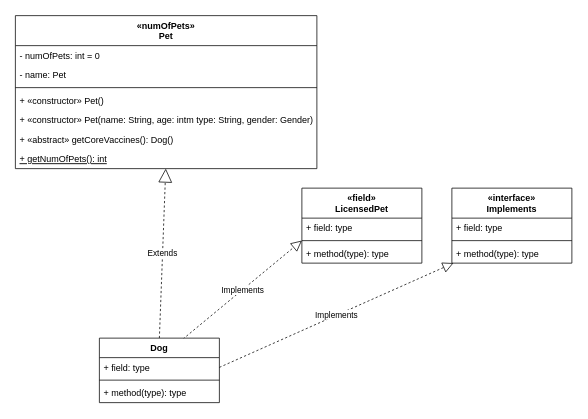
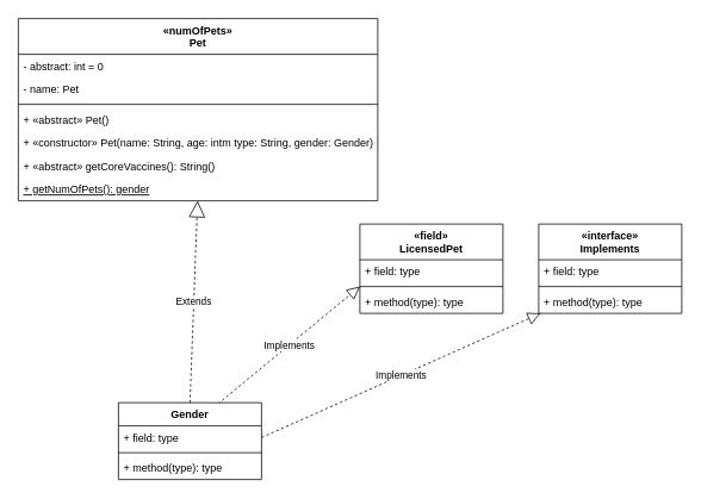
  <mxCell id="0" />
  <mxCell id="1" parent="0" />
  <mxCell id="2" value="«numOfPets»&#10;Pet" style="swimlane;fontStyle=1;align=center;verticalAlign=top;childLayout=stackLayout;horizontal=1;startSize=40;horizontalStack=0;resizeParent=1;resizeParentMax=0;resizeLast=0;collapsible=1;marginBottom=0;" parent="1" vertex="1"><mxGeometry x="20" y="20" width="402" height="204" as="geometry" /></mxCell>
- <mxCell id="3" value="- numOfPets: int = 0" style="text;strokeColor=none;fillColor=none;align=left;verticalAlign=top;spacingLeft=4;spacingRight=4;overflow=hidden;rotatable=0;points=[[0,0.5],[1,0.5]];portConstraint=eastwest;" parent="2" vertex="1"><mxGeometry y="40" width="402" height="26" as="geometry" /></mxCell>
+ <mxCell id="3" value="- abstract: int = 0" style="text;strokeColor=none;fillColor=none;align=left;verticalAlign=top;spacingLeft=4;spacingRight=4;overflow=hidden;rotatable=0;points=[[0,0.5],[1,0.5]];portConstraint=eastwest;" parent="2" vertex="1"><mxGeometry y="40" width="402" height="26" as="geometry" /></mxCell>
  <mxCell id="4" value="- name: Pet" style="text;strokeColor=none;fillColor=none;align=left;verticalAlign=top;spacingLeft=4;spacingRight=4;overflow=hidden;rotatable=0;points=[[0,0.5],[1,0.5]];portConstraint=eastwest;" parent="2" vertex="1"><mxGeometry y="66" width="402" height="26" as="geometry" /></mxCell>
  <mxCell id="5" value="" style="line;strokeWidth=1;fillColor=none;align=left;verticalAlign=middle;spacingTop=-1;spacingLeft=3;spacingRight=3;rotatable=0;labelPosition=right;points=[];portConstraint=eastwest;" parent="2" vertex="1"><mxGeometry y="92" width="402" height="8" as="geometry" /></mxCell>
- <mxCell id="6" value="+ «constructor» Pet()" style="text;strokeColor=none;fillColor=none;align=left;verticalAlign=top;spacingLeft=4;spacingRight=4;overflow=hidden;rotatable=0;points=[[0,0.5],[1,0.5]];portConstraint=eastwest;" parent="2" vertex="1"><mxGeometry y="100" width="402" height="26" as="geometry" /></mxCell>
+ <mxCell id="6" value="+ «abstract» Pet()" style="text;strokeColor=none;fillColor=none;align=left;verticalAlign=top;spacingLeft=4;spacingRight=4;overflow=hidden;rotatable=0;points=[[0,0.5],[1,0.5]];portConstraint=eastwest;" parent="2" vertex="1"><mxGeometry y="100" width="402" height="26" as="geometry" /></mxCell>
  <mxCell id="7" value="+ «constructor» Pet(name: String, age: intm type: String, gender: Gender)" style="text;strokeColor=none;fillColor=none;align=left;verticalAlign=top;spacingLeft=4;spacingRight=4;overflow=hidden;rotatable=0;points=[[0,0.5],[1,0.5]];portConstraint=eastwest;" parent="2" vertex="1"><mxGeometry y="126" width="402" height="26" as="geometry" /></mxCell>
- <mxCell id="8" value="+ «abstract» getCoreVaccines(): Dog()" style="text;strokeColor=none;fillColor=none;align=left;verticalAlign=top;spacingLeft=4;spacingRight=4;overflow=hidden;rotatable=0;points=[[0,0.5],[1,0.5]];portConstraint=eastwest;" parent="2" vertex="1"><mxGeometry y="152" width="402" height="26" as="geometry" /></mxCell>
- <mxCell id="9" value="+ getNumOfPets(): int" style="text;strokeColor=none;fillColor=none;align=left;verticalAlign=top;spacingLeft=4;spacingRight=4;overflow=hidden;rotatable=0;points=[[0,0.5],[1,0.5]];portConstraint=eastwest;fontStyle=4" parent="2" vertex="1"><mxGeometry y="178" width="402" height="26" as="geometry" /></mxCell>
+ <mxCell id="8" value="+ «abstract» getCoreVaccines(): String()" style="text;strokeColor=none;fillColor=none;align=left;verticalAlign=top;spacingLeft=4;spacingRight=4;overflow=hidden;rotatable=0;points=[[0,0.5],[1,0.5]];portConstraint=eastwest;" parent="2" vertex="1"><mxGeometry y="152" width="402" height="26" as="geometry" /></mxCell>
+ <mxCell id="9" value="+ getNumOfPets(): gender" style="text;strokeColor=none;fillColor=none;align=left;verticalAlign=top;spacingLeft=4;spacingRight=4;overflow=hidden;rotatable=0;points=[[0,0.5],[1,0.5]];portConstraint=eastwest;fontStyle=4" parent="2" vertex="1"><mxGeometry y="178" width="402" height="26" as="geometry" /></mxCell>
  <mxCell id="10" value="Implements" style="endArrow=block;dashed=1;endFill=0;endSize=12;html=1;exitX=0.696;exitY=0.015;exitDx=0;exitDy=0;exitPerimeter=0;entryX=0;entryY=1.154;entryDx=0;entryDy=0;entryPerimeter=0;" parent="1" source="21" target="13" edge="1"><mxGeometry width="160" relative="1" as="geometry"><mxPoint x="-48" y="260" as="sourcePoint" /><mxPoint x="202" y="150" as="targetPoint" /></mxGeometry></mxCell>
  <mxCell id="11" value="Extends" style="endArrow=block;endSize=16;endFill=0;html=1;exitX=0.5;exitY=0;exitDx=0;exitDy=0;dashed=1;" parent="1" source="21" target="9" edge="1"><mxGeometry width="160" relative="1" as="geometry"><mxPoint x="-128" y="540" as="sourcePoint" /><mxPoint x="162" y="280" as="targetPoint" /></mxGeometry></mxCell>
  <mxCell id="12" value="«field»&#10;LicensedPet" style="swimlane;fontStyle=1;align=center;verticalAlign=top;childLayout=stackLayout;horizontal=1;startSize=40;horizontalStack=0;resizeParent=1;resizeParentMax=0;resizeLast=0;collapsible=1;marginBottom=0;" parent="1" vertex="1"><mxGeometry x="402" y="250" width="160" height="100" as="geometry" /></mxCell>
  <mxCell id="13" value="+ field: type" style="text;strokeColor=none;fillColor=none;align=left;verticalAlign=top;spacingLeft=4;spacingRight=4;overflow=hidden;rotatable=0;points=[[0,0.5],[1,0.5]];portConstraint=eastwest;" parent="12" vertex="1"><mxGeometry y="40" width="160" height="26" as="geometry" /></mxCell>
  <mxCell id="14" value="" style="line;strokeWidth=1;fillColor=none;align=left;verticalAlign=middle;spacingTop=-1;spacingLeft=3;spacingRight=3;rotatable=0;labelPosition=right;points=[];portConstraint=eastwest;" parent="12" vertex="1"><mxGeometry y="66" width="160" height="8" as="geometry" /></mxCell>
  <mxCell id="15" value="+ method(type): type" style="text;strokeColor=none;fillColor=none;align=left;verticalAlign=top;spacingLeft=4;spacingRight=4;overflow=hidden;rotatable=0;points=[[0,0.5],[1,0.5]];portConstraint=eastwest;" parent="12" vertex="1"><mxGeometry y="74" width="160" height="26" as="geometry" /></mxCell>
  <mxCell id="16" value="Implements" style="endArrow=block;dashed=1;endFill=0;endSize=12;html=1;exitX=1;exitY=0.5;exitDx=0;exitDy=0;entryX=0.013;entryY=1;entryDx=0;entryDy=0;entryPerimeter=0;" edge="1" parent="1" source="22" target="20"><mxGeometry width="160" relative="1" as="geometry"><mxPoint x="212" y="430.29" as="sourcePoint" /><mxPoint x="450.64" y="362" as="targetPoint" /></mxGeometry></mxCell>
  <mxCell id="17" value="«interface»&#10;Implements" style="swimlane;fontStyle=1;align=center;verticalAlign=top;childLayout=stackLayout;horizontal=1;startSize=40;horizontalStack=0;resizeParent=1;resizeParentMax=0;resizeLast=0;collapsible=1;marginBottom=0;" vertex="1" parent="1"><mxGeometry x="602" y="250" width="160" height="100" as="geometry" /></mxCell>
  <mxCell id="18" value="+ field: type" style="text;strokeColor=none;fillColor=none;align=left;verticalAlign=top;spacingLeft=4;spacingRight=4;overflow=hidden;rotatable=0;points=[[0,0.5],[1,0.5]];portConstraint=eastwest;" vertex="1" parent="17"><mxGeometry y="40" width="160" height="26" as="geometry" /></mxCell>
  <mxCell id="19" value="" style="line;strokeWidth=1;fillColor=none;align=left;verticalAlign=middle;spacingTop=-1;spacingLeft=3;spacingRight=3;rotatable=0;labelPosition=right;points=[];portConstraint=eastwest;" vertex="1" parent="17"><mxGeometry y="66" width="160" height="8" as="geometry" /></mxCell>
  <mxCell id="20" value="+ method(type): type" style="text;strokeColor=none;fillColor=none;align=left;verticalAlign=top;spacingLeft=4;spacingRight=4;overflow=hidden;rotatable=0;points=[[0,0.5],[1,0.5]];portConstraint=eastwest;" vertex="1" parent="17"><mxGeometry y="74" width="160" height="26" as="geometry" /></mxCell>
- <mxCell id="21" value="Dog" style="swimlane;fontStyle=1;align=center;verticalAlign=top;childLayout=stackLayout;horizontal=1;startSize=26;horizontalStack=0;resizeParent=1;resizeParentMax=0;resizeLast=0;collapsible=1;marginBottom=0;" parent="1" vertex="1"><mxGeometry x="132" y="450" width="160" height="86" as="geometry" /></mxCell>
+ <mxCell id="21" value="Gender" style="swimlane;fontStyle=1;align=center;verticalAlign=top;childLayout=stackLayout;horizontal=1;startSize=26;horizontalStack=0;resizeParent=1;resizeParentMax=0;resizeLast=0;collapsible=1;marginBottom=0;" parent="1" vertex="1"><mxGeometry x="132" y="450" width="160" height="86" as="geometry" /></mxCell>
  <mxCell id="22" value="+ field: type" style="text;strokeColor=none;fillColor=none;align=left;verticalAlign=top;spacingLeft=4;spacingRight=4;overflow=hidden;rotatable=0;points=[[0,0.5],[1,0.5]];portConstraint=eastwest;" parent="21" vertex="1"><mxGeometry y="26" width="160" height="26" as="geometry" /></mxCell>
  <mxCell id="23" value="" style="line;strokeWidth=1;fillColor=none;align=left;verticalAlign=middle;spacingTop=-1;spacingLeft=3;spacingRight=3;rotatable=0;labelPosition=right;points=[];portConstraint=eastwest;" parent="21" vertex="1"><mxGeometry y="52" width="160" height="8" as="geometry" /></mxCell>
  <mxCell id="24" value="+ method(type): type" style="text;strokeColor=none;fillColor=none;align=left;verticalAlign=top;spacingLeft=4;spacingRight=4;overflow=hidden;rotatable=0;points=[[0,0.5],[1,0.5]];portConstraint=eastwest;" parent="21" vertex="1"><mxGeometry y="60" width="160" height="26" as="geometry" /></mxCell>
